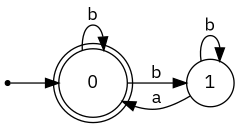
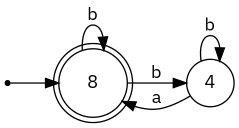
  digraph {
    fontname="IBM Plex Sans"
    rankdir=LR
    node [fontname="IBM Plex Sans"]
    edge [fontname="IBM Plex Sans"]
-   0 [shape=doublecircle]
-   1 [shape=circle]
+   0 [shape=doublecircle label=8]
+   1 [shape=circle label=4]
    q [shape=point]
    0 -> 0 [label=b]
    0 -> 1 [label=b]
    1 -> 0 [label=a]
    1 -> 1 [label=b]
    q -> 0
  }
